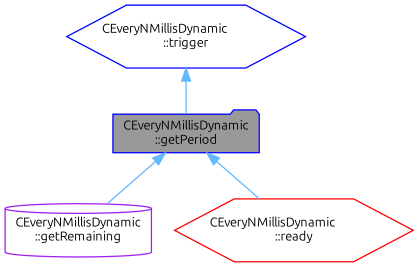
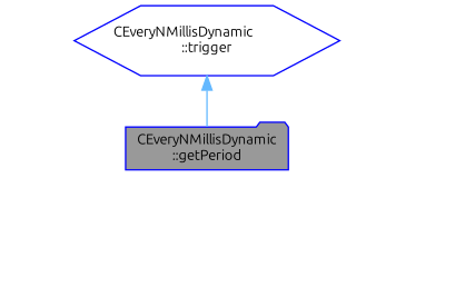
  digraph {
    fontname=Ubuntu
    rankdir=TB
    node [color=blue fillcolor=white fontname=Ubuntu fontsize=10 shape=hexagon style=filled]
    edge [color=steelblue1 dir=back fontname=Ubuntu fontsize=10 labelfontname=Helvetica labelfontsize=10 style=solid]
    n1 [fillcolor=grey60 fontcolor=black height=0.2 label="CEveryNMillisDynamic\l::getPeriod" shape=folder width=0.4]
-   n2 [color=purple height=0.2 label="CEveryNMillisDynamic\l::getRemaining" shape=cylinder width=0.4]
-   n3 [color=red height=0.2 label="CEveryNMillisDynamic\l::ready" width=0.4]
    n4 [height=0.2 label="CEveryNMillisDynamic\l::trigger" width=0.4]
-   n1 -> n2
-   n1 -> n3
    n4 -> n1
  }
